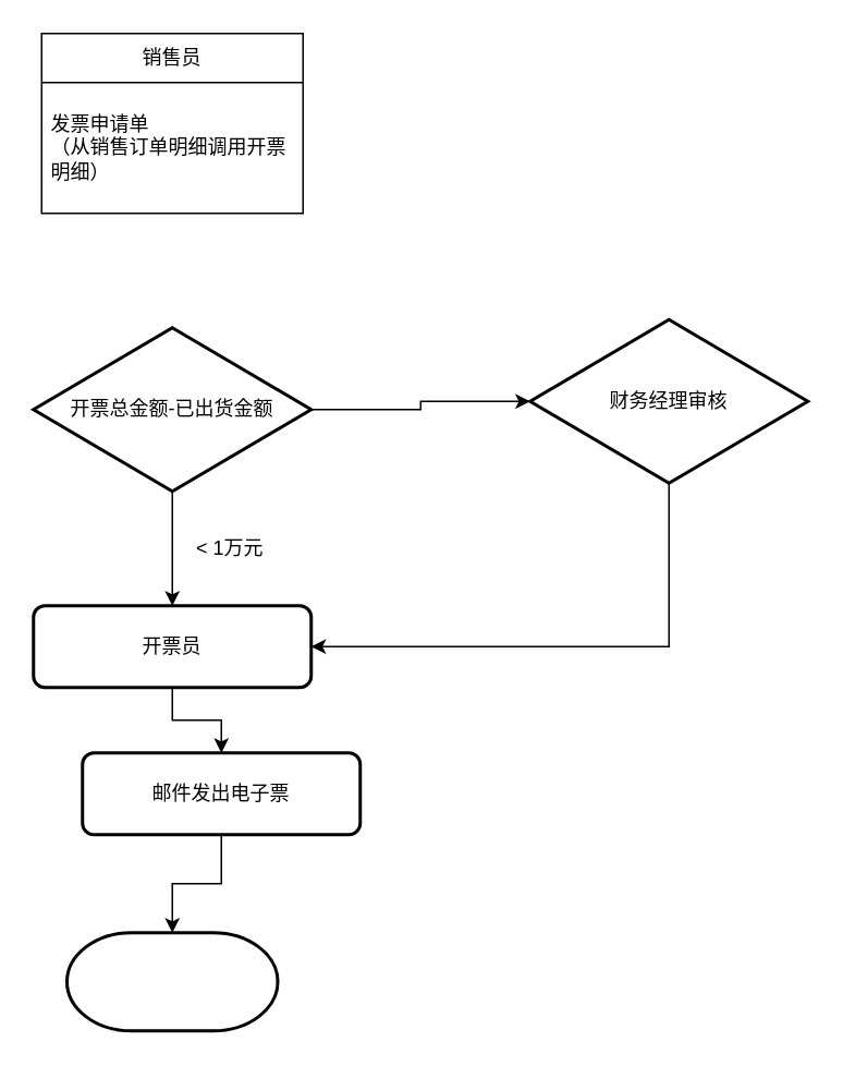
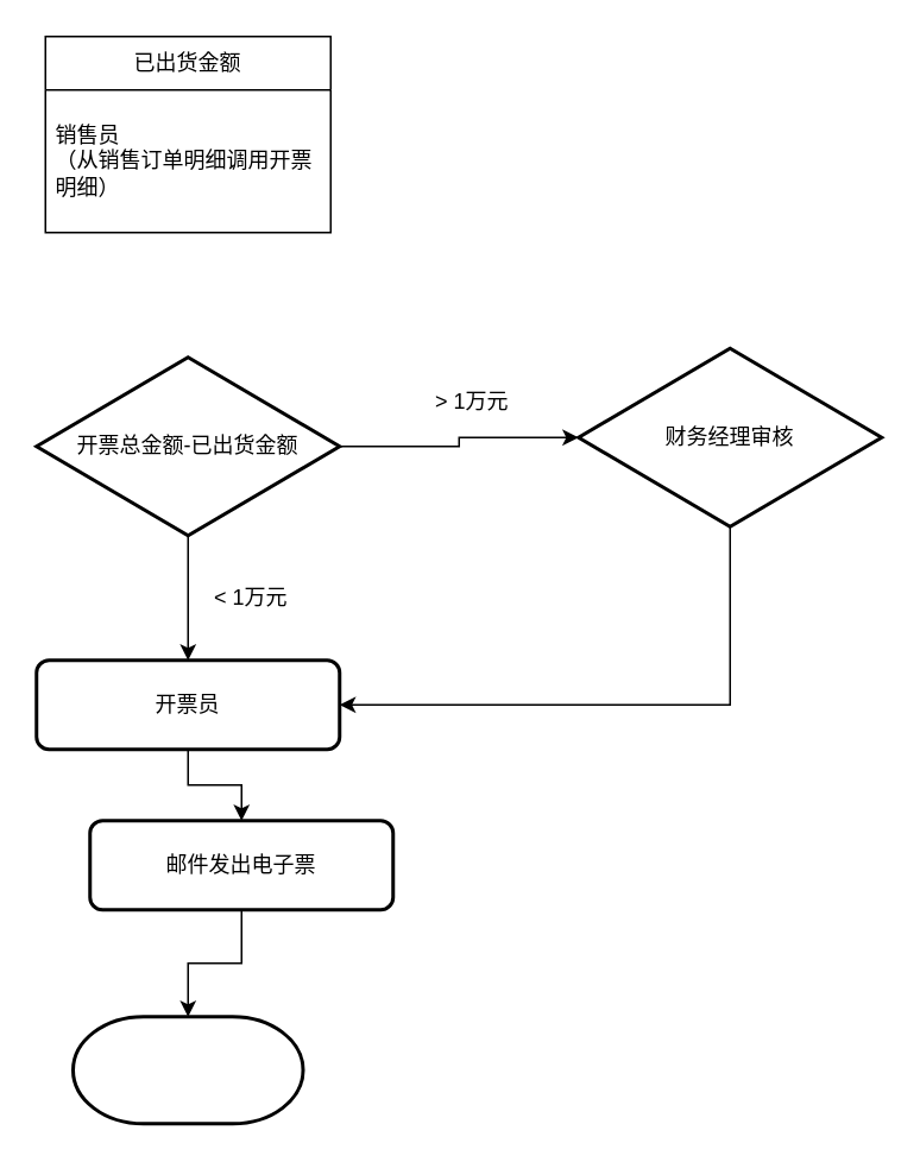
  <mxCell id="0" />
  <mxCell id="1" parent="0" />
- <mxCell id="2" value="销售员" style="swimlane;fontStyle=0;childLayout=stackLayout;horizontal=1;startSize=30;horizontalStack=0;resizeParent=1;resizeParentMax=0;resizeLast=0;collapsible=1;marginBottom=0;whiteSpace=wrap;html=1;" vertex="1" parent="1"><mxGeometry x="25" y="20" width="160" height="110" as="geometry" /></mxCell>
- <mxCell id="3" value="发票申请单&lt;div&gt;（从销售订单明细调用开票明细）&lt;/div&gt;" style="text;strokeColor=none;fillColor=none;align=left;verticalAlign=middle;spacingLeft=4;spacingRight=4;overflow=hidden;points=[[0,0.5],[1,0.5]];portConstraint=eastwest;rotatable=0;whiteSpace=wrap;html=1;" vertex="1" parent="2"><mxGeometry y="30" width="160" height="80" as="geometry" /></mxCell>
+ <mxCell id="2" value="已出货金额" style="swimlane;fontStyle=0;childLayout=stackLayout;horizontal=1;startSize=30;horizontalStack=0;resizeParent=1;resizeParentMax=0;resizeLast=0;collapsible=1;marginBottom=0;whiteSpace=wrap;html=1;" vertex="1" parent="1"><mxGeometry x="25" y="20" width="160" height="110" as="geometry" /></mxCell>
+ <mxCell id="3" value="销售员&lt;div&gt;（从销售订单明细调用开票明细）&lt;/div&gt;" style="text;strokeColor=none;fillColor=none;align=left;verticalAlign=middle;spacingLeft=4;spacingRight=4;overflow=hidden;points=[[0,0.5],[1,0.5]];portConstraint=eastwest;rotatable=0;whiteSpace=wrap;html=1;" vertex="1" parent="2"><mxGeometry y="30" width="160" height="80" as="geometry" /></mxCell>
  <mxCell id="4" style="edgeStyle=orthogonalEdgeStyle;rounded=0;orthogonalLoop=1;jettySize=auto;html=1;exitX=0.5;exitY=1;exitDx=0;exitDy=0;exitPerimeter=0;" edge="1" parent="1" source="5" target="7"><mxGeometry relative="1" as="geometry" /></mxCell>
  <mxCell id="5" value="开票总金额-已出货金额" style="strokeWidth=2;html=1;shape=mxgraph.flowchart.decision;whiteSpace=wrap;" vertex="1" parent="1"><mxGeometry x="20" y="200" width="170" height="100" as="geometry" /></mxCell>
  <mxCell id="6" style="edgeStyle=orthogonalEdgeStyle;rounded=0;orthogonalLoop=1;jettySize=auto;html=1;exitX=0.5;exitY=1;exitDx=0;exitDy=0;entryX=0.5;entryY=0;entryDx=0;entryDy=0;" edge="1" parent="1" source="7" target="8"><mxGeometry relative="1" as="geometry" /></mxCell>
  <mxCell id="7" value="开票员" style="rounded=1;whiteSpace=wrap;html=1;absoluteArcSize=1;arcSize=14;strokeWidth=2;" vertex="1" parent="1"><mxGeometry x="20" y="370" width="170" height="50" as="geometry" /></mxCell>
  <mxCell id="8" value="邮件发出电子票" style="rounded=1;whiteSpace=wrap;html=1;absoluteArcSize=1;arcSize=14;strokeWidth=2;" vertex="1" parent="1"><mxGeometry x="50" y="460" width="170" height="50" as="geometry" /></mxCell>
  <mxCell id="9" value="" style="strokeWidth=2;html=1;shape=mxgraph.flowchart.terminator;whiteSpace=wrap;" vertex="1" parent="1"><mxGeometry x="40.5" y="570" width="129" height="60" as="geometry" /></mxCell>
  <mxCell id="10" style="edgeStyle=orthogonalEdgeStyle;rounded=0;orthogonalLoop=1;jettySize=auto;html=1;exitX=0.5;exitY=1;exitDx=0;exitDy=0;exitPerimeter=0;entryX=1;entryY=0.5;entryDx=0;entryDy=0;" edge="1" parent="1" source="11" target="7"><mxGeometry relative="1" as="geometry" /></mxCell>
  <mxCell id="11" value="财务经理审核" style="strokeWidth=2;html=1;shape=mxgraph.flowchart.decision;whiteSpace=wrap;" vertex="1" parent="1"><mxGeometry x="324" y="195" width="170" height="100" as="geometry" /></mxCell>
  <mxCell id="12" style="edgeStyle=orthogonalEdgeStyle;rounded=0;orthogonalLoop=1;jettySize=auto;html=1;exitX=0.5;exitY=1;exitDx=0;exitDy=0;entryX=0.5;entryY=0;entryDx=0;entryDy=0;entryPerimeter=0;" edge="1" parent="1" source="8" target="9"><mxGeometry relative="1" as="geometry" /></mxCell>
  <mxCell id="13" style="edgeStyle=orthogonalEdgeStyle;rounded=0;orthogonalLoop=1;jettySize=auto;html=1;exitX=1;exitY=0.5;exitDx=0;exitDy=0;exitPerimeter=0;entryX=0;entryY=0.5;entryDx=0;entryDy=0;entryPerimeter=0;" edge="1" parent="1" source="5" target="11"><mxGeometry relative="1" as="geometry" /></mxCell>
+ <mxCell id="14" value="&amp;gt; 1万元" style="text;html=1;align=center;verticalAlign=middle;resizable=0;points=[];autosize=1;strokeColor=none;fillColor=none;" vertex="1" parent="1"><mxGeometry x="234" y="210" width="60" height="30" as="geometry" /></mxCell>
  <mxCell id="15" value="&amp;lt; 1万元" style="text;html=1;align=center;verticalAlign=middle;resizable=0;points=[];autosize=1;strokeColor=none;fillColor=none;" vertex="1" parent="1"><mxGeometry x="109.5" y="320" width="60" height="30" as="geometry" /></mxCell>
